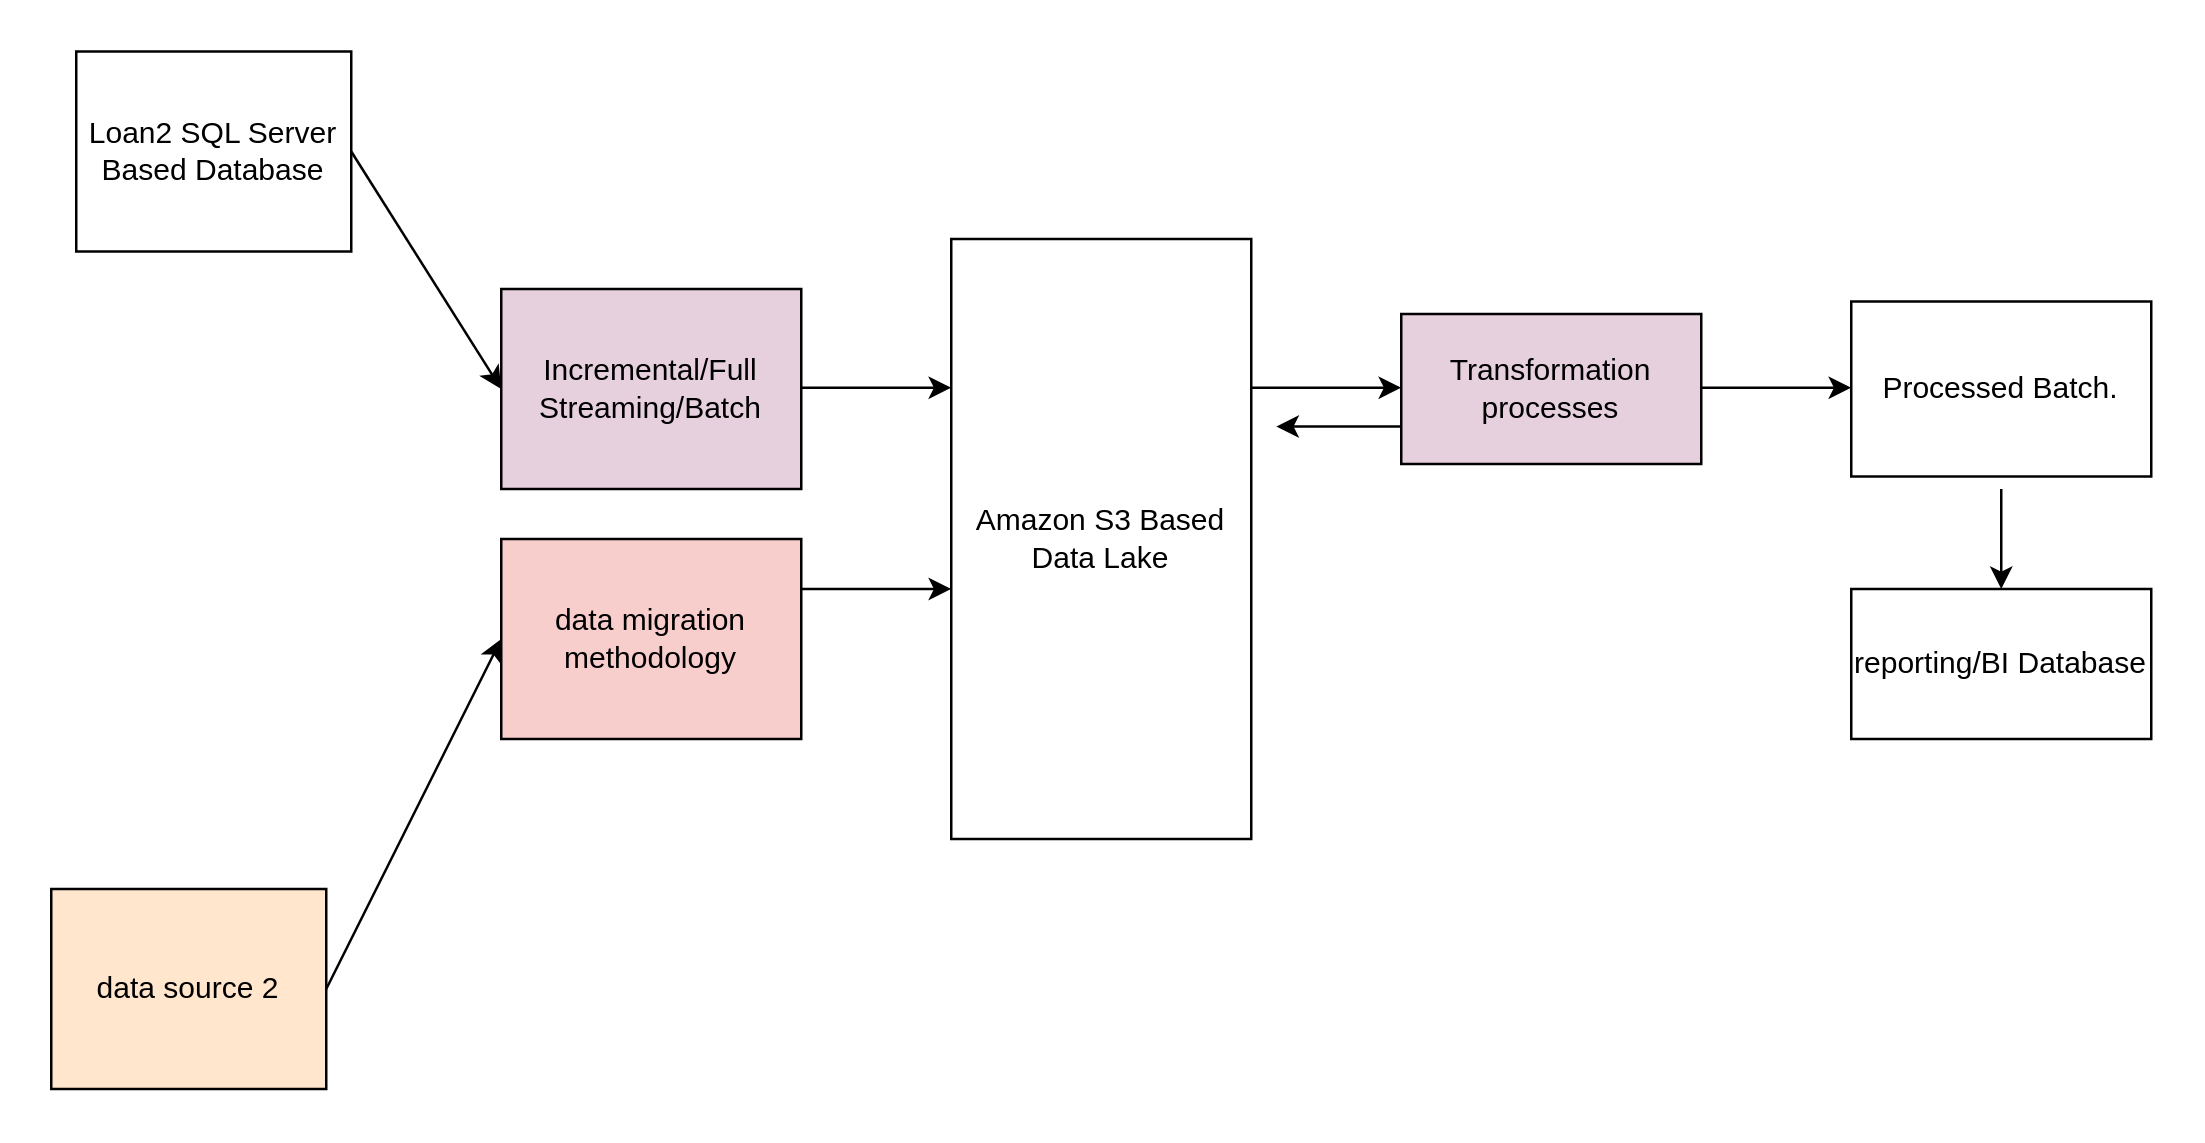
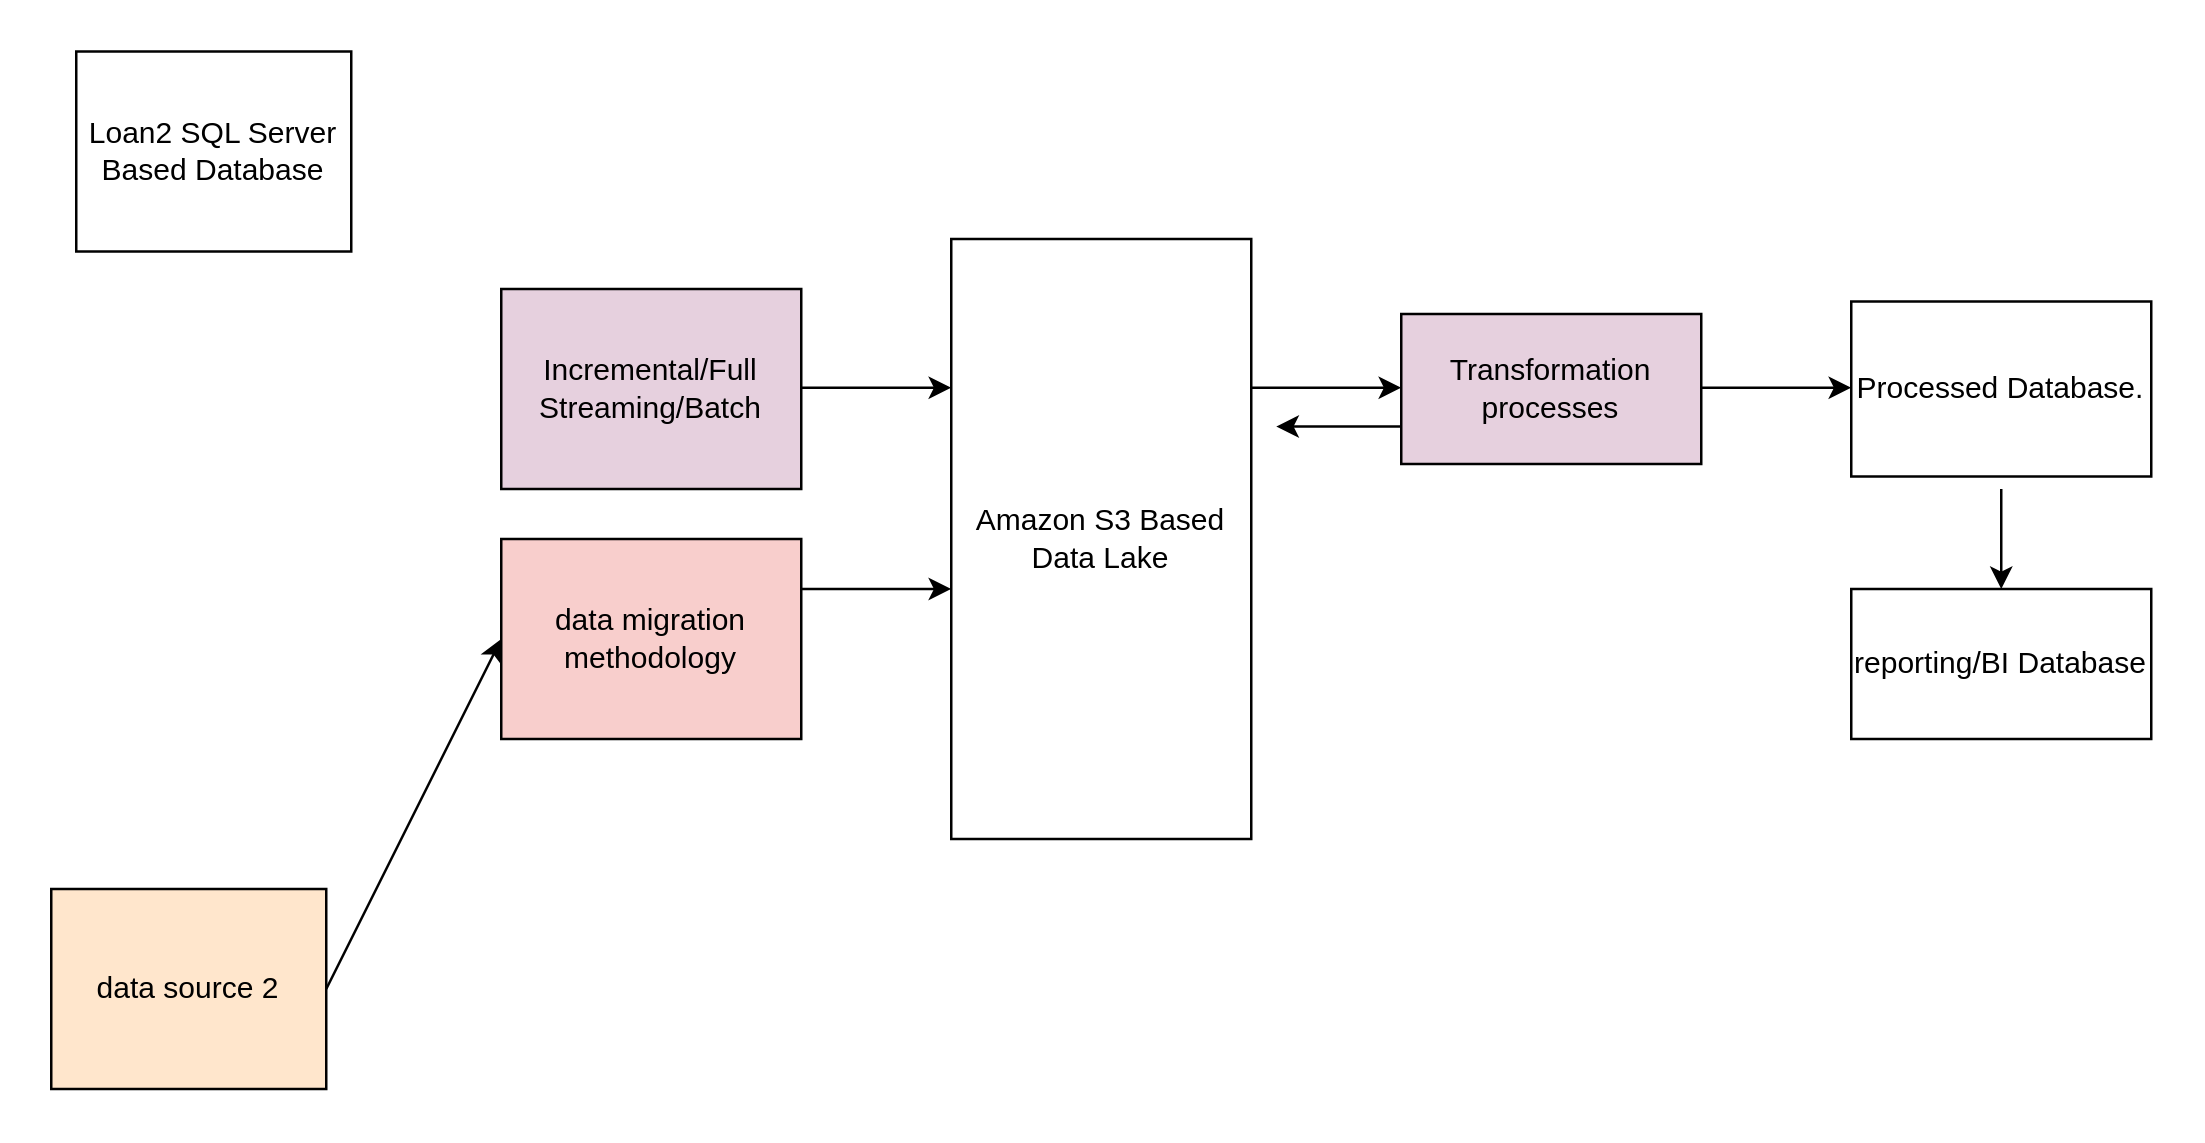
  <mxCell id="0" />
  <mxCell id="1" parent="0" />
  <mxCell id="2" value="Loan2 SQL Server Based Database" style="rounded=0;whiteSpace=wrap;html=1;" vertex="1" parent="1"><mxGeometry x="30" y="20" width="110" height="80" as="geometry" /></mxCell>
  <mxCell id="3" value="Amazon S3 Based Data Lake" style="rounded=0;whiteSpace=wrap;html=1;" vertex="1" parent="1"><mxGeometry x="380" y="95" width="120" height="240" as="geometry" /></mxCell>
  <mxCell id="4" value="Incremental/Full&lt;br&gt;Streaming/Batch" style="rounded=0;whiteSpace=wrap;html=1;fillColor=#E6D0DE;" vertex="1" parent="1"><mxGeometry x="200" y="115" width="120" height="80" as="geometry" /></mxCell>
- <mxCell id="5" value="" style="endArrow=classic;html=1;rounded=0;exitX=1;exitY=0.5;exitDx=0;exitDy=0;entryX=0;entryY=0.5;entryDx=0;entryDy=0;" edge="1" parent="1" source="2" target="4"><mxGeometry width="50" height="50" relative="1" as="geometry"><mxPoint x="420" y="145" as="sourcePoint" /><mxPoint x="470" y="95" as="targetPoint" /></mxGeometry></mxCell>
  <mxCell id="6" value="" style="endArrow=classic;html=1;rounded=0;exitX=1;exitY=0.5;exitDx=0;exitDy=0;entryX=0;entryY=0.5;entryDx=0;entryDy=0;" edge="1" parent="1"><mxGeometry width="50" height="50" relative="1" as="geometry"><mxPoint x="320" y="154.5" as="sourcePoint" /><mxPoint x="380" y="154.5" as="targetPoint" /></mxGeometry></mxCell>
- <mxCell id="7" value="Processed Batch." style="rounded=0;whiteSpace=wrap;html=1;" vertex="1" parent="1"><mxGeometry x="740" y="120" width="120" height="70" as="geometry" /></mxCell>
+ <mxCell id="7" value="Processed Database." style="rounded=0;whiteSpace=wrap;html=1;" vertex="1" parent="1"><mxGeometry x="740" y="120" width="120" height="70" as="geometry" /></mxCell>
  <mxCell id="8" value="Transformation processes" style="rounded=0;whiteSpace=wrap;html=1;fillColor=#E6D0DE;" vertex="1" parent="1"><mxGeometry x="560" y="125" width="120" height="60" as="geometry" /></mxCell>
  <mxCell id="9" value="" style="endArrow=classic;html=1;rounded=0;exitX=1;exitY=0.5;exitDx=0;exitDy=0;entryX=0;entryY=0.5;entryDx=0;entryDy=0;" edge="1" parent="1"><mxGeometry width="50" height="50" relative="1" as="geometry"><mxPoint x="500" y="154.5" as="sourcePoint" /><mxPoint x="560" y="154.5" as="targetPoint" /></mxGeometry></mxCell>
  <mxCell id="10" value="" style="endArrow=classic;html=1;rounded=0;exitX=1;exitY=0.5;exitDx=0;exitDy=0;entryX=0;entryY=0.5;entryDx=0;entryDy=0;" edge="1" parent="1"><mxGeometry width="50" height="50" relative="1" as="geometry"><mxPoint x="680" y="154.5" as="sourcePoint" /><mxPoint x="740" y="154.5" as="targetPoint" /></mxGeometry></mxCell>
  <mxCell id="11" value="reporting/BI Database" style="rounded=0;whiteSpace=wrap;html=1;" vertex="1" parent="1"><mxGeometry x="740" y="235" width="120" height="60" as="geometry" /></mxCell>
  <mxCell id="12" value="" style="endArrow=classic;html=1;rounded=0;" edge="1" parent="1"><mxGeometry width="50" height="50" relative="1" as="geometry"><mxPoint x="800" y="195" as="sourcePoint" /><mxPoint x="800" y="235" as="targetPoint" /></mxGeometry></mxCell>
  <mxCell id="13" value="data source 2" style="rounded=0;whiteSpace=wrap;html=1;fillColor=#ffe6cc;" vertex="1" parent="1"><mxGeometry y="355" width="110" height="80" as="geometry" x="20" /></mxCell>
  <mxCell id="14" value="data migration methodology" style="rounded=0;whiteSpace=wrap;html=1;fillColor=#f8cecc;" vertex="1" parent="1"><mxGeometry x="200" y="215" width="120" height="80" as="geometry" /></mxCell>
  <mxCell id="15" value="" style="endArrow=classic;html=1;rounded=0;exitX=1;exitY=0.5;exitDx=0;exitDy=0;entryX=0;entryY=0.5;entryDx=0;entryDy=0;" edge="1" parent="1" target="14"><mxGeometry width="50" height="50" relative="1" as="geometry"><mxPoint x="130" y="395" as="sourcePoint" /><mxPoint x="190" y="475" as="targetPoint" /></mxGeometry></mxCell>
  <mxCell id="16" value="" style="endArrow=classic;html=1;rounded=0;exitX=1;exitY=0.25;exitDx=0;exitDy=0;entryX=0;entryY=0.5;entryDx=0;entryDy=0;" edge="1" parent="1" source="14"><mxGeometry width="50" height="50" relative="1" as="geometry"><mxPoint x="310" y="315" as="sourcePoint" /><mxPoint x="380" y="235" as="targetPoint" /></mxGeometry></mxCell>
  <mxCell id="17" value="" style="endArrow=classic;html=1;rounded=0;exitX=0;exitY=0.75;exitDx=0;exitDy=0;" edge="1" parent="1" source="8"><mxGeometry width="50" height="50" relative="1" as="geometry"><mxPoint x="330" y="295" as="sourcePoint" /><mxPoint x="510" y="170" as="targetPoint" /></mxGeometry></mxCell>
